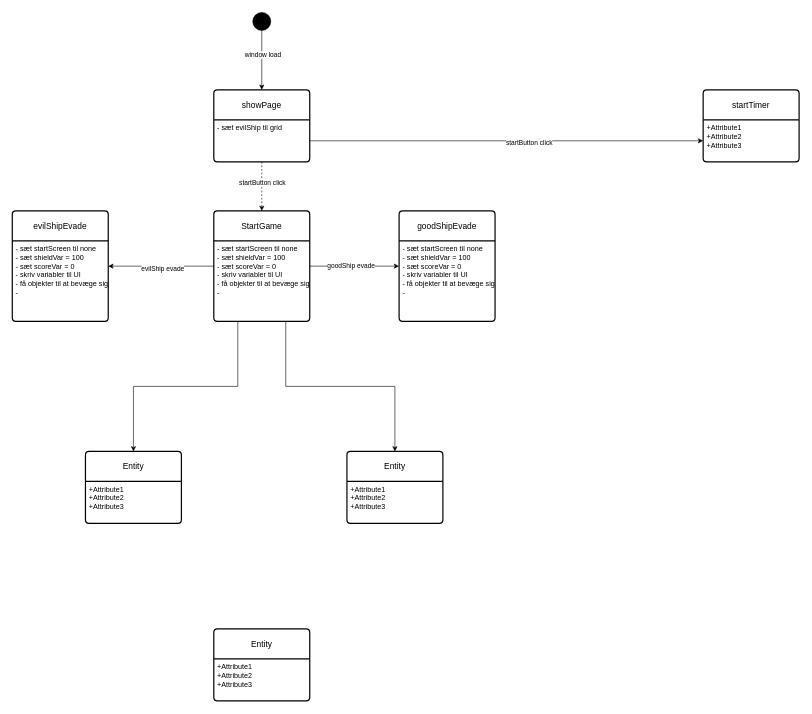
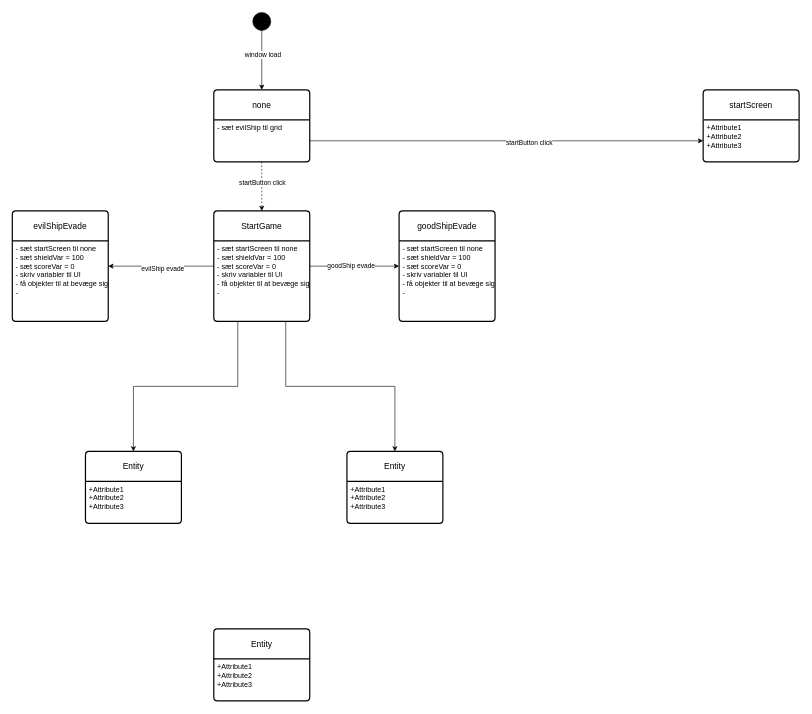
  <mxCell id="0" />
  <mxCell id="1" parent="0" />
  <mxCell id="2" style="edgeStyle=orthogonalEdgeStyle;rounded=0;orthogonalLoop=1;jettySize=auto;html=1;entryX=0.5;entryY=0;entryDx=0;entryDy=0;" edge="1" parent="1" source="4" target="7"><mxGeometry relative="1" as="geometry" /></mxCell>
  <mxCell id="3" value="window load" style="edgeLabel;html=1;align=center;verticalAlign=middle;resizable=0;points=[];" vertex="1" connectable="0" parent="2"><mxGeometry x="-0.184" y="1" relative="1" as="geometry"><mxPoint as="offset" /></mxGeometry></mxCell>
  <mxCell id="4" value="" style="ellipse;fillColor=strokeColor;html=1;" vertex="1" parent="1"><mxGeometry x="421" y="20" width="30" height="30" as="geometry" /></mxCell>
  <mxCell id="5" value="" style="edgeStyle=orthogonalEdgeStyle;rounded=0;orthogonalLoop=1;jettySize=auto;html=1;dashed=1;" edge="1" parent="1" source="7" target="13"><mxGeometry relative="1" as="geometry" /></mxCell>
  <mxCell id="6" value="startButton click" style="edgeLabel;html=1;align=center;verticalAlign=middle;resizable=0;points=[];" vertex="1" connectable="0" parent="5"><mxGeometry x="-0.165" relative="1" as="geometry"><mxPoint as="offset" /></mxGeometry></mxCell>
- <mxCell id="7" value="showPage" style="swimlane;childLayout=stackLayout;horizontal=1;startSize=50;horizontalStack=0;rounded=1;fontSize=14;fontStyle=0;strokeWidth=2;resizeParent=0;resizeLast=1;shadow=0;dashed=0;align=center;arcSize=4;whiteSpace=wrap;html=1;" vertex="1" parent="1"><mxGeometry x="356" y="149" width="160" height="120" as="geometry" /></mxCell>
+ <mxCell id="7" value="none" style="swimlane;childLayout=stackLayout;horizontal=1;startSize=50;horizontalStack=0;rounded=1;fontSize=14;fontStyle=0;strokeWidth=2;resizeParent=0;resizeLast=1;shadow=0;dashed=0;align=center;arcSize=4;whiteSpace=wrap;html=1;" vertex="1" parent="1"><mxGeometry x="356" y="149" width="160" height="120" as="geometry" /></mxCell>
  <mxCell id="8" value="- sæt evilShip til grid&lt;div&gt;&lt;br&gt;&lt;/div&gt;" style="align=left;strokeColor=none;fillColor=none;spacingLeft=4;fontSize=12;verticalAlign=top;resizable=0;rotatable=0;part=1;html=1;" vertex="1" parent="7"><mxGeometry y="50" width="160" height="70" as="geometry" /></mxCell>
  <mxCell id="9" value="" style="edgeStyle=orthogonalEdgeStyle;rounded=0;orthogonalLoop=1;jettySize=auto;html=1;" edge="1" parent="1" source="13" target="15"><mxGeometry relative="1" as="geometry" /></mxCell>
  <mxCell id="10" value="evilShip evade" style="edgeLabel;html=1;align=center;verticalAlign=middle;resizable=0;points=[];" vertex="1" connectable="0" parent="9"><mxGeometry x="-0.034" y="3" relative="1" as="geometry"><mxPoint x="-1" as="offset" /></mxGeometry></mxCell>
  <mxCell id="11" value="" style="edgeStyle=orthogonalEdgeStyle;rounded=0;orthogonalLoop=1;jettySize=auto;html=1;" edge="1" parent="1" source="13" target="17"><mxGeometry relative="1" as="geometry" /></mxCell>
  <mxCell id="12" value="goodShip evade" style="edgeLabel;html=1;align=center;verticalAlign=middle;resizable=0;points=[];" vertex="1" connectable="0" parent="11"><mxGeometry x="-0.095" y="1" relative="1" as="geometry"><mxPoint x="1" as="offset" /></mxGeometry></mxCell>
  <mxCell id="13" value="StartGame" style="swimlane;childLayout=stackLayout;horizontal=1;startSize=50;horizontalStack=0;rounded=1;fontSize=14;fontStyle=0;strokeWidth=2;resizeParent=0;resizeLast=1;shadow=0;dashed=0;align=center;arcSize=4;whiteSpace=wrap;html=1;" vertex="1" parent="1"><mxGeometry x="356" y="351" width="160" height="184" as="geometry" /></mxCell>
  <mxCell id="14" value="- sæt startScreen til none&lt;div&gt;- sæt shieldVar = 100&lt;/div&gt;&lt;div&gt;- sæt scoreVar = 0&lt;/div&gt;&lt;div&gt;- skriv variabler til UI&lt;/div&gt;&lt;div&gt;- få objekter til at bevæge sig&lt;/div&gt;&lt;div&gt;-&amp;nbsp;&lt;/div&gt;&lt;div&gt;&lt;br&gt;&lt;/div&gt;&lt;div&gt;&lt;div&gt;&lt;br&gt;&lt;/div&gt;&lt;/div&gt;" style="align=left;strokeColor=none;fillColor=none;spacingLeft=4;fontSize=12;verticalAlign=top;resizable=1;rotatable=0;part=1;html=1;" vertex="1" parent="13"><mxGeometry y="50" width="160" height="134" as="geometry" /></mxCell>
  <mxCell id="15" value="evilShipEvade" style="swimlane;childLayout=stackLayout;horizontal=1;startSize=50;horizontalStack=0;rounded=1;fontSize=14;fontStyle=0;strokeWidth=2;resizeParent=0;resizeLast=1;shadow=0;dashed=0;align=center;arcSize=4;whiteSpace=wrap;html=1;" vertex="1" parent="1"><mxGeometry x="20" y="351" width="160" height="184" as="geometry" /></mxCell>
  <mxCell id="16" value="- sæt startScreen til none&lt;div&gt;- sæt shieldVar = 100&lt;/div&gt;&lt;div&gt;- sæt scoreVar = 0&lt;/div&gt;&lt;div&gt;- skriv variabler til UI&lt;/div&gt;&lt;div&gt;- få objekter til at bevæge sig&lt;/div&gt;&lt;div&gt;-&amp;nbsp;&lt;/div&gt;&lt;div&gt;&lt;br&gt;&lt;/div&gt;&lt;div&gt;&lt;div&gt;&lt;br&gt;&lt;/div&gt;&lt;/div&gt;" style="align=left;strokeColor=none;fillColor=none;spacingLeft=4;fontSize=12;verticalAlign=top;resizable=1;rotatable=0;part=1;html=1;" vertex="1" parent="15"><mxGeometry y="50" width="160" height="134" as="geometry" /></mxCell>
  <mxCell id="17" value="goodShipEvade" style="swimlane;childLayout=stackLayout;horizontal=1;startSize=50;horizontalStack=0;rounded=1;fontSize=14;fontStyle=0;strokeWidth=2;resizeParent=0;resizeLast=1;shadow=0;dashed=0;align=center;arcSize=4;whiteSpace=wrap;html=1;" vertex="1" parent="1"><mxGeometry x="665" y="351" width="160" height="184" as="geometry" /></mxCell>
  <mxCell id="18" value="- sæt startScreen til none&lt;div&gt;- sæt shieldVar = 100&lt;/div&gt;&lt;div&gt;- sæt scoreVar = 0&lt;/div&gt;&lt;div&gt;- skriv variabler til UI&lt;/div&gt;&lt;div&gt;- få objekter til at bevæge sig&lt;/div&gt;&lt;div&gt;-&amp;nbsp;&lt;/div&gt;&lt;div&gt;&lt;br&gt;&lt;/div&gt;&lt;div&gt;&lt;div&gt;&lt;br&gt;&lt;/div&gt;&lt;/div&gt;" style="align=left;strokeColor=none;fillColor=none;spacingLeft=4;fontSize=12;verticalAlign=top;resizable=1;rotatable=0;part=1;html=1;" vertex="1" parent="17"><mxGeometry y="50" width="160" height="134" as="geometry" /></mxCell>
  <mxCell id="19" style="edgeStyle=orthogonalEdgeStyle;rounded=0;orthogonalLoop=1;jettySize=auto;html=1;exitX=0.25;exitY=1;exitDx=0;exitDy=0;entryX=0.5;entryY=0;entryDx=0;entryDy=0;" edge="1" parent="1" source="14" target="25"><mxGeometry relative="1" as="geometry"><mxPoint x="217" y="715" as="targetPoint" /></mxGeometry></mxCell>
  <mxCell id="20" style="edgeStyle=orthogonalEdgeStyle;rounded=0;orthogonalLoop=1;jettySize=auto;html=1;exitX=0.75;exitY=1;exitDx=0;exitDy=0;entryX=0.5;entryY=0;entryDx=0;entryDy=0;" edge="1" parent="1" source="14" target="27"><mxGeometry relative="1" as="geometry"><mxPoint x="667" y="716" as="targetPoint" /></mxGeometry></mxCell>
- <mxCell id="21" value="startTimer" style="swimlane;childLayout=stackLayout;horizontal=1;startSize=50;horizontalStack=0;rounded=1;fontSize=14;fontStyle=0;strokeWidth=2;resizeParent=0;resizeLast=1;shadow=0;dashed=0;align=center;arcSize=4;whiteSpace=wrap;html=1;" vertex="1" parent="1"><mxGeometry x="1172" y="149" width="160" height="120" as="geometry" /></mxCell>
+ <mxCell id="21" value="startScreen" style="swimlane;childLayout=stackLayout;horizontal=1;startSize=50;horizontalStack=0;rounded=1;fontSize=14;fontStyle=0;strokeWidth=2;resizeParent=0;resizeLast=1;shadow=0;dashed=0;align=center;arcSize=4;whiteSpace=wrap;html=1;" vertex="1" parent="1"><mxGeometry x="1172" y="149" width="160" height="120" as="geometry" /></mxCell>
  <mxCell id="22" value="+Attribute1&#10;+Attribute2&#10;+Attribute3" style="align=left;strokeColor=none;fillColor=none;spacingLeft=4;fontSize=12;verticalAlign=top;resizable=0;rotatable=0;part=1;html=1;" vertex="1" parent="21"><mxGeometry y="50" width="160" height="70" as="geometry" /></mxCell>
  <mxCell id="23" style="edgeStyle=orthogonalEdgeStyle;rounded=0;orthogonalLoop=1;jettySize=auto;html=1;entryX=0;entryY=0.5;entryDx=0;entryDy=0;" edge="1" parent="1" source="8" target="22"><mxGeometry relative="1" as="geometry" /></mxCell>
  <mxCell id="24" value="startButton click" style="edgeLabel;html=1;align=center;verticalAlign=middle;resizable=0;points=[];" vertex="1" connectable="0" parent="23"><mxGeometry x="0.115" y="-2" relative="1" as="geometry"><mxPoint x="-1" as="offset" /></mxGeometry></mxCell>
  <mxCell id="25" value="Entity" style="swimlane;childLayout=stackLayout;horizontal=1;startSize=50;horizontalStack=0;rounded=1;fontSize=14;fontStyle=0;strokeWidth=2;resizeParent=0;resizeLast=1;shadow=0;dashed=0;align=center;arcSize=4;whiteSpace=wrap;html=1;" vertex="1" parent="1"><mxGeometry x="142" y="752" width="160" height="120" as="geometry" /></mxCell>
  <mxCell id="26" value="+Attribute1&#10;+Attribute2&#10;+Attribute3" style="align=left;strokeColor=none;fillColor=none;spacingLeft=4;fontSize=12;verticalAlign=top;resizable=0;rotatable=0;part=1;html=1;" vertex="1" parent="25"><mxGeometry y="50" width="160" height="70" as="geometry" /></mxCell>
  <mxCell id="27" value="Entity" style="swimlane;childLayout=stackLayout;horizontal=1;startSize=50;horizontalStack=0;rounded=1;fontSize=14;fontStyle=0;strokeWidth=2;resizeParent=0;resizeLast=1;shadow=0;dashed=0;align=center;arcSize=4;whiteSpace=wrap;html=1;" vertex="1" parent="1"><mxGeometry x="578" y="752" width="160" height="120" as="geometry" /></mxCell>
  <mxCell id="28" value="+Attribute1&#10;+Attribute2&#10;+Attribute3" style="align=left;strokeColor=none;fillColor=none;spacingLeft=4;fontSize=12;verticalAlign=top;resizable=0;rotatable=0;part=1;html=1;" vertex="1" parent="27"><mxGeometry y="50" width="160" height="70" as="geometry" /></mxCell>
  <mxCell id="29" value="Entity" style="swimlane;childLayout=stackLayout;horizontal=1;startSize=50;horizontalStack=0;rounded=1;fontSize=14;fontStyle=0;strokeWidth=2;resizeParent=0;resizeLast=1;shadow=0;dashed=0;align=center;arcSize=4;whiteSpace=wrap;html=1;" vertex="1" parent="1"><mxGeometry x="356" y="1048" width="160" height="120" as="geometry" /></mxCell>
  <mxCell id="30" value="+Attribute1&#10;+Attribute2&#10;+Attribute3" style="align=left;strokeColor=none;fillColor=none;spacingLeft=4;fontSize=12;verticalAlign=top;resizable=0;rotatable=0;part=1;html=1;" vertex="1" parent="29"><mxGeometry y="50" width="160" height="70" as="geometry" /></mxCell>
